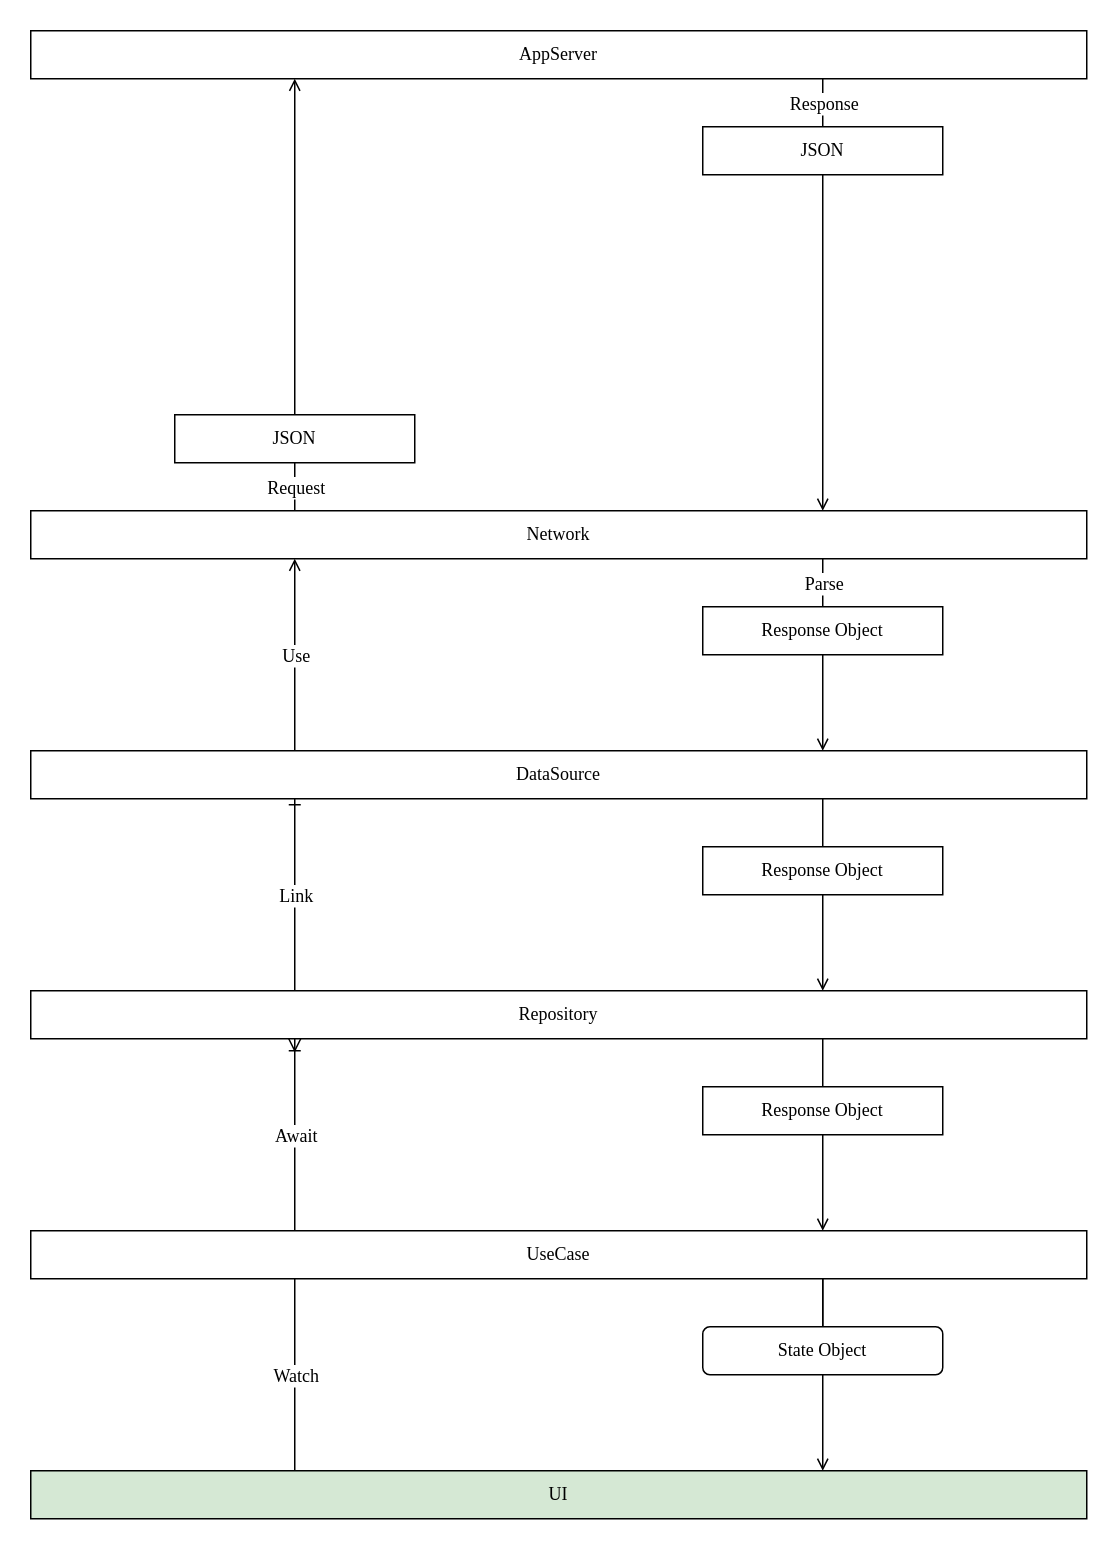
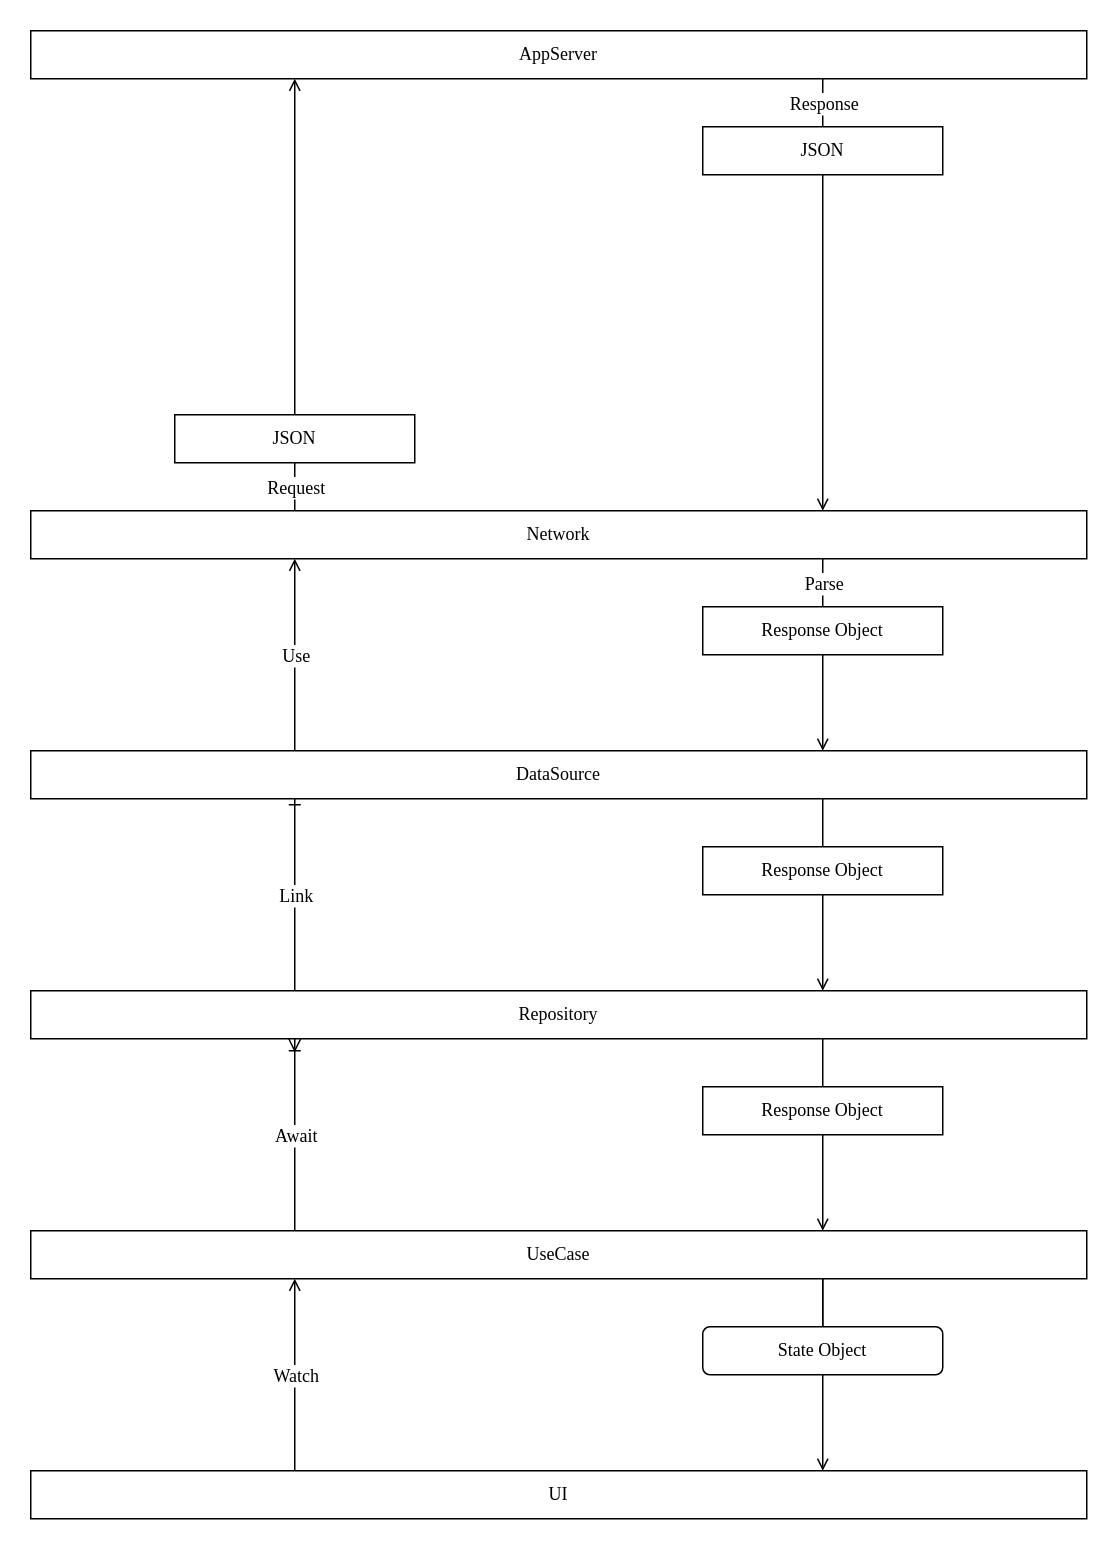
  <mxCell id="0" />
  <mxCell id="1" parent="0" />
  <mxCell id="2" value="AppServer" style="rounded=0;whiteSpace=wrap;html=1;fontSize=12;fontFamily=Cascadia Code;fontSource=https%3A%2F%2Ffonts.googleapis.com%2Fcss%3Ffamily%3DCascadia%2BCode;" vertex="1" parent="1"><mxGeometry x="20" y="20" width="704" height="32" as="geometry" /></mxCell>
  <mxCell id="3" style="edgeStyle=orthogonalEdgeStyle;rounded=0;orthogonalLoop=1;jettySize=auto;html=1;exitX=0.25;exitY=0;exitDx=0;exitDy=0;entryX=0.25;entryY=1;entryDx=0;entryDy=0;strokeColor=default;align=center;verticalAlign=middle;fontFamily=Cascadia Code;fontSource=https%3A%2F%2Ffonts.googleapis.com%2Fcss%3Ffamily%3DCascadia%2BCode;fontSize=12;fontColor=default;labelBackgroundColor=default;resizable=0;endArrow=open;endFill=0;" edge="1" parent="1" source="5" target="23"><mxGeometry relative="1" as="geometry" /></mxCell>
  <mxCell id="4" value="Use" style="edgeLabel;html=1;align=center;verticalAlign=middle;resizable=0;points=[];fontFamily=Cascadia Code;fontSource=https%3A%2F%2Ffonts.googleapis.com%2Fcss%3Ffamily%3DCascadia%2BCode;fontSize=12;fontColor=default;labelBackgroundColor=default;fillColor=none;gradientColor=none;" vertex="1" connectable="0" parent="3"><mxGeometry relative="1" as="geometry"><mxPoint as="offset" /></mxGeometry></mxCell>
  <mxCell id="5" value="DataSource" style="rounded=0;whiteSpace=wrap;html=1;fontSize=12;fontFamily=Cascadia Code;fontSource=https%3A%2F%2Ffonts.googleapis.com%2Fcss%3Ffamily%3DCascadia%2BCode;" vertex="1" parent="1"><mxGeometry x="20" y="500" width="704" height="32" as="geometry" /></mxCell>
  <mxCell id="6" style="edgeStyle=orthogonalEdgeStyle;rounded=0;orthogonalLoop=1;jettySize=auto;html=1;exitX=0.75;exitY=1;exitDx=0;exitDy=0;entryX=0.5;entryY=0;entryDx=0;entryDy=0;strokeColor=default;align=center;verticalAlign=middle;fontFamily=Cascadia Code;fontSource=https%3A%2F%2Ffonts.googleapis.com%2Fcss%3Ffamily%3DCascadia%2BCode;fontSize=12;fontColor=default;labelBackgroundColor=default;resizable=0;endArrow=none;endFill=0;" edge="1" parent="1" source="9" target="17"><mxGeometry relative="1" as="geometry" /></mxCell>
  <mxCell id="7" style="edgeStyle=orthogonalEdgeStyle;rounded=0;orthogonalLoop=1;jettySize=auto;html=1;exitX=0.25;exitY=0;exitDx=0;exitDy=0;entryX=0.25;entryY=1;entryDx=0;entryDy=0;strokeColor=default;align=center;verticalAlign=middle;fontFamily=Cascadia Code;fontSource=https%3A%2F%2Ffonts.googleapis.com%2Fcss%3Ffamily%3DCascadia%2BCode;fontSize=12;fontColor=default;labelBackgroundColor=default;resizable=0;endArrow=ERone;endFill=0;" edge="1" parent="1" source="9" target="5"><mxGeometry relative="1" as="geometry" /></mxCell>
  <mxCell id="8" value="Link" style="edgeLabel;html=1;align=center;verticalAlign=middle;resizable=0;points=[];fontFamily=Cascadia Code;fontSource=https%3A%2F%2Ffonts.googleapis.com%2Fcss%3Ffamily%3DCascadia%2BCode;fontSize=12;fontColor=default;labelBackgroundColor=default;fillColor=none;gradientColor=none;" vertex="1" connectable="0" parent="7"><mxGeometry relative="1" as="geometry"><mxPoint as="offset" /></mxGeometry></mxCell>
  <mxCell id="9" value="Repository" style="rounded=0;whiteSpace=wrap;html=1;fontSize=12;fontFamily=Cascadia Code;fontSource=https%3A%2F%2Ffonts.googleapis.com%2Fcss%3Ffamily%3DCascadia%2BCode;" vertex="1" parent="1"><mxGeometry x="20" y="660" width="704" height="32" as="geometry" /></mxCell>
  <mxCell id="10" style="edgeStyle=orthogonalEdgeStyle;rounded=0;orthogonalLoop=1;jettySize=auto;html=1;exitX=0.25;exitY=0;exitDx=0;exitDy=0;entryX=0.25;entryY=1;entryDx=0;entryDy=0;strokeColor=default;align=center;verticalAlign=middle;fontFamily=Cascadia Code;fontSource=https%3A%2F%2Ffonts.googleapis.com%2Fcss%3Ffamily%3DCascadia%2BCode;fontSize=12;fontColor=default;labelBackgroundColor=default;resizable=0;endArrow=ERoneToMany;endFill=0;" edge="1" parent="1" source="12" target="9"><mxGeometry relative="1" as="geometry" /></mxCell>
  <mxCell id="11" value="Await" style="edgeLabel;html=1;align=center;verticalAlign=middle;resizable=0;points=[];fontFamily=Cascadia Code;fontSource=https%3A%2F%2Ffonts.googleapis.com%2Fcss%3Ffamily%3DCascadia%2BCode;fontSize=12;fontColor=default;labelBackgroundColor=default;fillColor=none;gradientColor=none;" vertex="1" connectable="0" parent="10"><mxGeometry relative="1" as="geometry"><mxPoint as="offset" /></mxGeometry></mxCell>
  <mxCell id="12" value="UseCase" style="rounded=0;whiteSpace=wrap;html=1;fontSize=12;fontFamily=Cascadia Code;fontSource=https%3A%2F%2Ffonts.googleapis.com%2Fcss%3Ffamily%3DCascadia%2BCode;" vertex="1" parent="1"><mxGeometry x="20" y="820" width="704" height="32" as="geometry" /></mxCell>
- <mxCell id="13" style="edgeStyle=orthogonalEdgeStyle;rounded=0;orthogonalLoop=1;jettySize=auto;html=1;exitX=0.25;exitY=0;exitDx=0;exitDy=0;entryX=0.25;entryY=1;entryDx=0;entryDy=0;strokeColor=default;align=center;verticalAlign=middle;fontFamily=Cascadia Code;fontSource=https%3A%2F%2Ffonts.googleapis.com%2Fcss%3Ffamily%3DCascadia%2BCode;fontSize=12;fontColor=default;labelBackgroundColor=default;resizable=0;endArrow=none;endFill=0;" edge="1" parent="1" source="15" target="12"><mxGeometry relative="1" as="geometry" /></mxCell>
+ <mxCell id="13" style="edgeStyle=orthogonalEdgeStyle;rounded=0;orthogonalLoop=1;jettySize=auto;html=1;exitX=0.25;exitY=0;exitDx=0;exitDy=0;entryX=0.25;entryY=1;entryDx=0;entryDy=0;strokeColor=default;align=center;verticalAlign=middle;fontFamily=Cascadia Code;fontSource=https%3A%2F%2Ffonts.googleapis.com%2Fcss%3Ffamily%3DCascadia%2BCode;fontSize=12;fontColor=default;labelBackgroundColor=default;resizable=0;endArrow=open;endFill=0;" edge="1" parent="1" source="15" target="12"><mxGeometry relative="1" as="geometry" /></mxCell>
  <mxCell id="14" value="Watch" style="edgeLabel;html=1;align=center;verticalAlign=middle;resizable=0;points=[];fontFamily=Cascadia Code;fontSource=https%3A%2F%2Ffonts.googleapis.com%2Fcss%3Ffamily%3DCascadia%2BCode;fontSize=12;fontColor=default;labelBackgroundColor=default;fillColor=none;gradientColor=none;" vertex="1" connectable="0" parent="13"><mxGeometry relative="1" as="geometry"><mxPoint as="offset" /></mxGeometry></mxCell>
- <mxCell id="15" value="UI" style="rounded=0;whiteSpace=wrap;html=1;fontSize=12;fontFamily=Cascadia Code;fontSource=https%3A%2F%2Ffonts.googleapis.com%2Fcss%3Ffamily%3DCascadia%2BCode;snapToPoint=0;fillColor=#d5e8d4;" vertex="1" parent="1"><mxGeometry x="20" y="980" width="704" height="32" as="geometry" /></mxCell>
+ <mxCell id="15" value="UI" style="rounded=0;whiteSpace=wrap;html=1;fontSize=12;fontFamily=Cascadia Code;fontSource=https%3A%2F%2Ffonts.googleapis.com%2Fcss%3Ffamily%3DCascadia%2BCode;snapToPoint=0;" vertex="1" parent="1"><mxGeometry x="20" y="980" width="704" height="32" as="geometry" /></mxCell>
  <mxCell id="16" style="edgeStyle=orthogonalEdgeStyle;rounded=0;orthogonalLoop=1;jettySize=auto;html=1;exitX=0.5;exitY=1;exitDx=0;exitDy=0;entryX=0.75;entryY=0;entryDx=0;entryDy=0;strokeColor=default;align=center;verticalAlign=middle;fontFamily=Cascadia Code;fontSource=https%3A%2F%2Ffonts.googleapis.com%2Fcss%3Ffamily%3DCascadia%2BCode;fontSize=12;fontColor=default;labelBackgroundColor=default;resizable=0;endArrow=open;endFill=0;" edge="1" parent="1" source="17" target="12"><mxGeometry relative="1" as="geometry" /></mxCell>
  <mxCell id="17" value="Response Object" style="rounded=0;whiteSpace=wrap;html=1;fontSize=12;fontFamily=Cascadia Code;fontSource=https%3A%2F%2Ffonts.googleapis.com%2Fcss%3Ffamily%3DCascadia%2BCode;" vertex="1" parent="1"><mxGeometry x="468" y="724" width="160" height="32" as="geometry" /></mxCell>
  <mxCell id="18" style="edgeStyle=orthogonalEdgeStyle;rounded=0;orthogonalLoop=1;jettySize=auto;html=1;exitX=0.75;exitY=1;exitDx=0;exitDy=0;entryX=0.5;entryY=0;entryDx=0;entryDy=0;strokeColor=default;align=center;verticalAlign=middle;fontFamily=Cascadia Code;fontSource=https%3A%2F%2Ffonts.googleapis.com%2Fcss%3Ffamily%3DCascadia%2BCode;fontSize=12;fontColor=default;labelBackgroundColor=default;resizable=0;endArrow=none;endFill=0;" edge="1" parent="1" target="20"><mxGeometry relative="1" as="geometry"><mxPoint x="548" y="852" as="sourcePoint" /></mxGeometry></mxCell>
  <mxCell id="19" style="edgeStyle=orthogonalEdgeStyle;rounded=0;orthogonalLoop=1;jettySize=auto;html=1;entryX=0.75;entryY=0;entryDx=0;entryDy=0;strokeColor=default;align=center;verticalAlign=middle;fontFamily=Cascadia Code;fontSource=https%3A%2F%2Ffonts.googleapis.com%2Fcss%3Ffamily%3DCascadia%2BCode;fontSize=12;fontColor=default;labelBackgroundColor=default;resizable=0;endArrow=open;endFill=0;" edge="1" parent="1"><mxGeometry relative="1" as="geometry"><mxPoint x="548" y="980" as="targetPoint" /><mxPoint x="548" y="852" as="sourcePoint" /></mxGeometry></mxCell>
  <mxCell id="20" value="State Object" style="whiteSpace=wrap;html=1;fontSize=12;fontFamily=Cascadia Code;fontSource=https%3A%2F%2Ffonts.googleapis.com%2Fcss%3Ffamily%3DCascadia%2BCode;rounded=1;" vertex="1" parent="1"><mxGeometry x="468" y="884" width="160" height="32" as="geometry" /></mxCell>
  <mxCell id="21" style="edgeStyle=orthogonalEdgeStyle;rounded=0;orthogonalLoop=1;jettySize=auto;html=1;exitX=0.25;exitY=0;exitDx=0;exitDy=0;entryX=0.5;entryY=1;entryDx=0;entryDy=0;strokeColor=default;align=center;verticalAlign=middle;fontFamily=Cascadia Code;fontSource=https%3A%2F%2Ffonts.googleapis.com%2Fcss%3Ffamily%3DCascadia%2BCode;fontSize=12;fontColor=default;labelBackgroundColor=default;resizable=0;endArrow=none;endFill=0;" edge="1" parent="1" source="23" target="29"><mxGeometry relative="1" as="geometry" /></mxCell>
  <mxCell id="22" value="Request" style="edgeLabel;html=1;align=center;verticalAlign=middle;resizable=0;points=[];fontFamily=Cascadia Code;fontSource=https%3A%2F%2Ffonts.googleapis.com%2Fcss%3Ffamily%3DCascadia%2BCode;fontSize=12;fontColor=default;labelBackgroundColor=default;fillColor=none;gradientColor=none;" vertex="1" connectable="0" parent="21"><mxGeometry relative="1" as="geometry"><mxPoint as="offset" /></mxGeometry></mxCell>
  <mxCell id="23" value="Network" style="rounded=0;whiteSpace=wrap;html=1;fontSize=12;fontFamily=Cascadia Code;fontSource=https%3A%2F%2Ffonts.googleapis.com%2Fcss%3Ffamily%3DCascadia%2BCode;" vertex="1" parent="1"><mxGeometry x="20" y="340" width="704" height="32" as="geometry" /></mxCell>
  <mxCell id="24" style="edgeStyle=orthogonalEdgeStyle;rounded=0;orthogonalLoop=1;jettySize=auto;html=1;exitX=0.75;exitY=1;exitDx=0;exitDy=0;entryX=0.5;entryY=0;entryDx=0;entryDy=0;strokeColor=default;align=center;verticalAlign=middle;fontFamily=Cascadia Code;fontSource=https%3A%2F%2Ffonts.googleapis.com%2Fcss%3Ffamily%3DCascadia%2BCode;fontSize=12;fontColor=default;labelBackgroundColor=default;resizable=0;endArrow=none;endFill=0;" edge="1" parent="1" target="27"><mxGeometry relative="1" as="geometry"><mxPoint x="548" y="52" as="sourcePoint" /></mxGeometry></mxCell>
  <mxCell id="25" value="Response" style="edgeLabel;html=1;align=center;verticalAlign=middle;resizable=0;points=[];fontFamily=Cascadia Code;fontSource=https%3A%2F%2Ffonts.googleapis.com%2Fcss%3Ffamily%3DCascadia%2BCode;fontSize=12;fontColor=default;labelBackgroundColor=default;fillColor=none;gradientColor=none;" vertex="1" connectable="0" parent="24"><mxGeometry relative="1" as="geometry"><mxPoint as="offset" /></mxGeometry></mxCell>
  <mxCell id="26" style="edgeStyle=orthogonalEdgeStyle;rounded=0;orthogonalLoop=1;jettySize=auto;html=1;exitX=0.5;exitY=1;exitDx=0;exitDy=0;entryX=0.75;entryY=0;entryDx=0;entryDy=0;strokeColor=default;align=center;verticalAlign=middle;fontFamily=Cascadia Code;fontSource=https%3A%2F%2Ffonts.googleapis.com%2Fcss%3Ffamily%3DCascadia%2BCode;fontSize=12;fontColor=default;labelBackgroundColor=default;resizable=0;endArrow=open;endFill=0;" edge="1" parent="1" source="27" target="23"><mxGeometry relative="1" as="geometry"><mxPoint x="548" y="180" as="targetPoint" /></mxGeometry></mxCell>
  <mxCell id="27" value="JSON" style="rounded=0;whiteSpace=wrap;html=1;fontSize=12;fontFamily=Cascadia Code;fontSource=https%3A%2F%2Ffonts.googleapis.com%2Fcss%3Ffamily%3DCascadia%2BCode;" vertex="1" parent="1"><mxGeometry x="468" y="84" width="160" height="32" as="geometry" /></mxCell>
  <mxCell id="28" style="edgeStyle=orthogonalEdgeStyle;rounded=0;orthogonalLoop=1;jettySize=auto;html=1;exitX=0.5;exitY=0;exitDx=0;exitDy=0;entryX=0.25;entryY=1;entryDx=0;entryDy=0;strokeColor=default;align=center;verticalAlign=middle;fontFamily=Cascadia Code;fontSource=https%3A%2F%2Ffonts.googleapis.com%2Fcss%3Ffamily%3DCascadia%2BCode;fontSize=12;fontColor=default;labelBackgroundColor=default;resizable=0;endArrow=open;endFill=0;" edge="1" parent="1" source="29" target="2"><mxGeometry relative="1" as="geometry" /></mxCell>
  <mxCell id="29" value="JSON" style="rounded=0;whiteSpace=wrap;html=1;fontSize=12;fontFamily=Cascadia Code;fontSource=https%3A%2F%2Ffonts.googleapis.com%2Fcss%3Ffamily%3DCascadia%2BCode;" vertex="1" parent="1"><mxGeometry x="116" y="276" width="160" height="32" as="geometry" /></mxCell>
  <mxCell id="30" style="edgeStyle=orthogonalEdgeStyle;rounded=0;orthogonalLoop=1;jettySize=auto;html=1;exitX=0.75;exitY=1;exitDx=0;exitDy=0;entryX=0.5;entryY=0;entryDx=0;entryDy=0;strokeColor=default;align=center;verticalAlign=middle;fontFamily=Cascadia Code;fontSource=https%3A%2F%2Ffonts.googleapis.com%2Fcss%3Ffamily%3DCascadia%2BCode;fontSize=12;fontColor=default;labelBackgroundColor=default;resizable=0;endArrow=none;endFill=0;" edge="1" parent="1" target="33"><mxGeometry relative="1" as="geometry"><mxPoint x="548" y="372" as="sourcePoint" /></mxGeometry></mxCell>
  <mxCell id="31" value="Parse" style="edgeLabel;html=1;align=center;verticalAlign=middle;resizable=0;points=[];fontFamily=Cascadia Code;fontSource=https%3A%2F%2Ffonts.googleapis.com%2Fcss%3Ffamily%3DCascadia%2BCode;fontSize=12;fontColor=default;labelBackgroundColor=default;fillColor=none;gradientColor=none;" vertex="1" connectable="0" parent="30"><mxGeometry relative="1" as="geometry"><mxPoint as="offset" /></mxGeometry></mxCell>
  <mxCell id="32" style="edgeStyle=orthogonalEdgeStyle;rounded=0;orthogonalLoop=1;jettySize=auto;html=1;exitX=0.5;exitY=1;exitDx=0;exitDy=0;entryX=0.75;entryY=0;entryDx=0;entryDy=0;strokeColor=default;align=center;verticalAlign=middle;fontFamily=Cascadia Code;fontSource=https%3A%2F%2Ffonts.googleapis.com%2Fcss%3Ffamily%3DCascadia%2BCode;fontSize=12;fontColor=default;labelBackgroundColor=default;resizable=0;endArrow=open;endFill=0;" edge="1" parent="1" source="33"><mxGeometry relative="1" as="geometry"><mxPoint x="548" y="500" as="targetPoint" /></mxGeometry></mxCell>
  <mxCell id="33" value="Response Object" style="rounded=0;whiteSpace=wrap;html=1;fontSize=12;fontFamily=Cascadia Code;fontSource=https%3A%2F%2Ffonts.googleapis.com%2Fcss%3Ffamily%3DCascadia%2BCode;" vertex="1" parent="1"><mxGeometry x="468" y="404" width="160" height="32" as="geometry" /></mxCell>
  <mxCell id="34" style="edgeStyle=orthogonalEdgeStyle;rounded=0;orthogonalLoop=1;jettySize=auto;html=1;exitX=0.75;exitY=1;exitDx=0;exitDy=0;entryX=0.5;entryY=0;entryDx=0;entryDy=0;strokeColor=default;align=center;verticalAlign=middle;fontFamily=Cascadia Code;fontSource=https%3A%2F%2Ffonts.googleapis.com%2Fcss%3Ffamily%3DCascadia%2BCode;fontSize=12;fontColor=default;labelBackgroundColor=default;resizable=0;endArrow=none;endFill=0;" edge="1" parent="1" target="36"><mxGeometry relative="1" as="geometry"><mxPoint x="548" y="532" as="sourcePoint" /></mxGeometry></mxCell>
  <mxCell id="35" style="edgeStyle=orthogonalEdgeStyle;rounded=0;orthogonalLoop=1;jettySize=auto;html=1;exitX=0.5;exitY=1;exitDx=0;exitDy=0;entryX=0.75;entryY=0;entryDx=0;entryDy=0;strokeColor=default;align=center;verticalAlign=middle;fontFamily=Cascadia Code;fontSource=https%3A%2F%2Ffonts.googleapis.com%2Fcss%3Ffamily%3DCascadia%2BCode;fontSize=12;fontColor=default;labelBackgroundColor=default;resizable=0;endArrow=open;endFill=0;" edge="1" parent="1" source="36"><mxGeometry relative="1" as="geometry"><mxPoint x="548" y="660" as="targetPoint" /></mxGeometry></mxCell>
  <mxCell id="36" value="Response Object" style="rounded=0;whiteSpace=wrap;html=1;fontSize=12;fontFamily=Cascadia Code;fontSource=https%3A%2F%2Ffonts.googleapis.com%2Fcss%3Ffamily%3DCascadia%2BCode;" vertex="1" parent="1"><mxGeometry x="468" y="564" width="160" height="32" as="geometry" /></mxCell>
